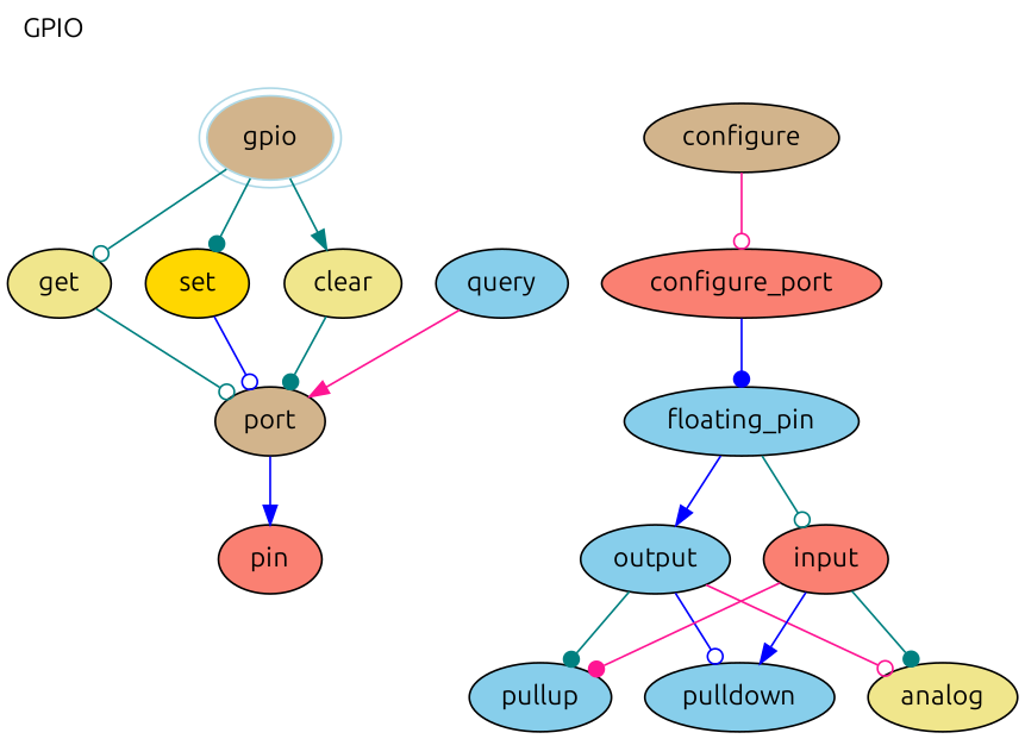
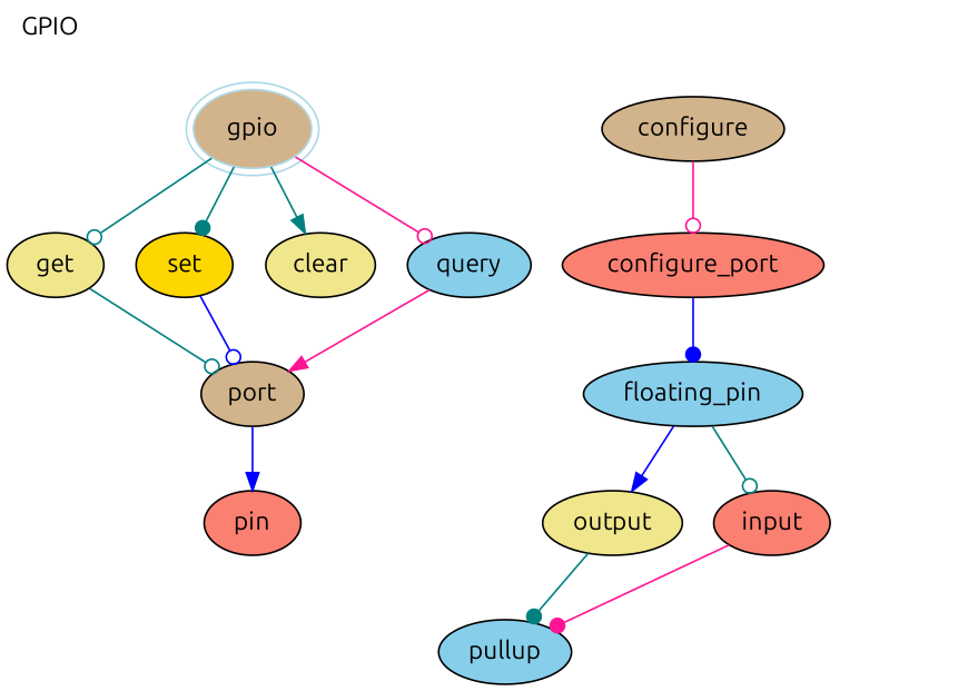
  digraph {
    fontname=Ubuntu
    label=GPIO
    labeljust=left
    labelloc=top
    node [fillcolor=skyblue fontname=Ubuntu style=filled]
    edge [arrowhead=odot color=teal fontname=Ubuntu]
    gpio [color=lightblue fillcolor=tan peripheries=2]
    get [fillcolor=khaki]
    set [fillcolor=gold]
    clear [fillcolor=khaki]
    query
    port [fillcolor=tan]
    configure [fillcolor=tan]
    configure_port [fillcolor=salmon]
    pin [fillcolor=salmon]
    n10 [label=floating_pin]
-   output
+   output [fillcolor=khaki]
    input [fillcolor=salmon]
    pullup
-   pulldown
-   analog [fillcolor=khaki]
    gpio -> get
    gpio -> set [arrowhead=dot]
    gpio -> clear [arrowhead=normal]
+   gpio -> query [color=deeppink]
    get -> port
    set -> port [color=blue]
-   clear -> port [arrowhead=dot]
    query -> port [arrowhead=normal color=deeppink]
    port -> pin [arrowhead=normal color=blue]
    configure -> configure_port [color=deeppink]
    configure_port -> n10 [arrowhead=dot color=blue]
    n10 -> output [arrowhead=normal color=blue]
    n10 -> input
    output -> pullup [arrowhead=dot]
-   output -> pulldown [color=blue]
-   output -> analog [color=deeppink]
    input -> pullup [arrowhead=dot color=deeppink]
-   input -> pulldown [arrowhead=normal color=blue]
-   input -> analog [arrowhead=dot]
  }
